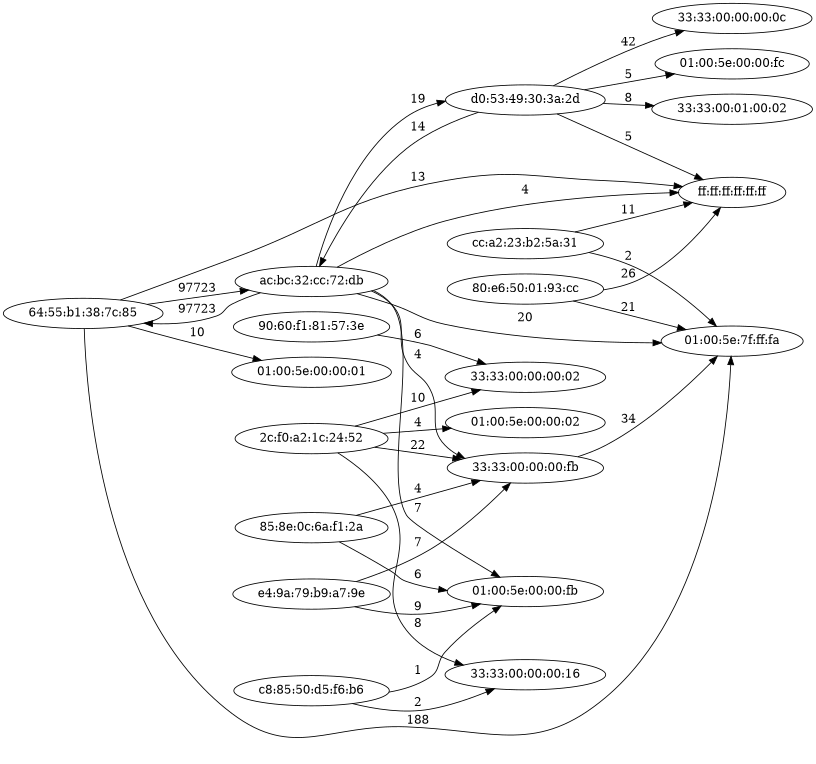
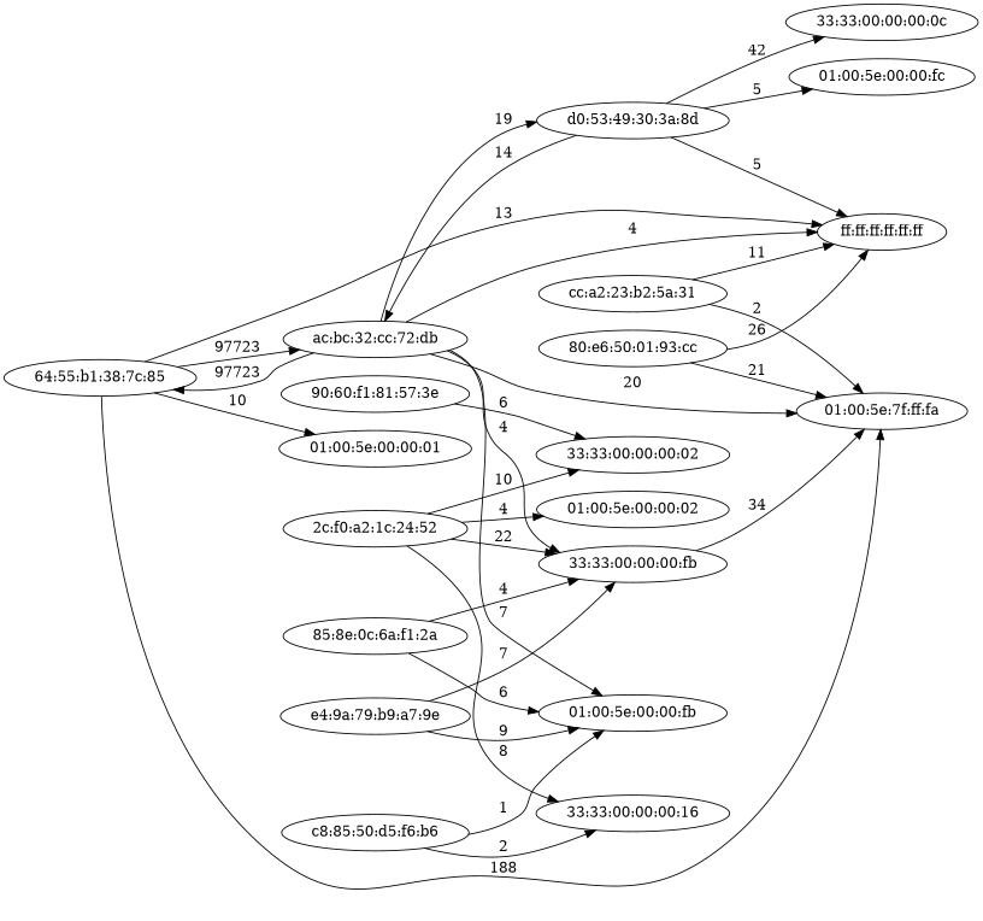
  digraph {
    rankdir=LR
    "64:55:b1:38:7c:85"
    "ff:ff:ff:ff:ff:ff"
    "ac:bc:32:cc:72:db"
    "01:00:5e:7f:ff:fa"
    "01:00:5e:00:00:01"
    "33:33:00:00:00:fb"
    "01:00:5e:00:00:fb"
-   "d0:53:49:30:3a:8d" [label="d0:53:49:30:3a:2d"]
+   "d0:53:49:30:3a:8d"
    "2c:f0:a2:1c:24:52"
    "33:33:00:00:00:02"
    "01:00:5e:00:00:02"
    "33:33:00:00:00:16"
    "01:00:5e:00:00:fc"
-   "33:33:00:01:00:02"
    "33:33:00:00:00:0c"
    "80:e6:50:01:93:cc"
    "e4:9a:79:b9:a7:9e"
    "cc:a2:23:b2:5a:31"
    "c8:85:50:d5:f6:b6"
    n20 [label="85:8e:0c:6a:f1:2a"]
    "90:60:f1:81:57:3e"
    "64:55:b1:38:7c:85" -> "ff:ff:ff:ff:ff:ff" [label=13]
    "64:55:b1:38:7c:85" -> "ac:bc:32:cc:72:db" [label=97723]
    "64:55:b1:38:7c:85" -> "01:00:5e:7f:ff:fa" [label=188]
    "64:55:b1:38:7c:85" -> "01:00:5e:00:00:01" [label=10]
    "ac:bc:32:cc:72:db" -> "64:55:b1:38:7c:85" [label=97723]
    "ac:bc:32:cc:72:db" -> "ff:ff:ff:ff:ff:ff" [label=4]
    "ac:bc:32:cc:72:db" -> "01:00:5e:7f:ff:fa" [label=20]
    "ac:bc:32:cc:72:db" -> "33:33:00:00:00:fb" [label=4]
    "ac:bc:32:cc:72:db" -> "01:00:5e:00:00:fb" [label=7]
    "ac:bc:32:cc:72:db" -> "d0:53:49:30:3a:8d" [label=19]
    "33:33:00:00:00:fb" -> "01:00:5e:7f:ff:fa" [label=34]
    "d0:53:49:30:3a:8d" -> "ff:ff:ff:ff:ff:ff" [label=5]
    "d0:53:49:30:3a:8d" -> "ac:bc:32:cc:72:db" [label=14]
    "d0:53:49:30:3a:8d" -> "01:00:5e:00:00:fc" [label=5]
-   "d0:53:49:30:3a:8d" -> "33:33:00:01:00:02" [label=8]
    "d0:53:49:30:3a:8d" -> "33:33:00:00:00:0c" [label=42]
    "2c:f0:a2:1c:24:52" -> "33:33:00:00:00:fb" [label=22]
    "2c:f0:a2:1c:24:52" -> "33:33:00:00:00:02" [label=10]
    "2c:f0:a2:1c:24:52" -> "01:00:5e:00:00:02" [label=4]
    "2c:f0:a2:1c:24:52" -> "33:33:00:00:00:16" [label=8]
    "80:e6:50:01:93:cc" -> "ff:ff:ff:ff:ff:ff" [label=26]
    "80:e6:50:01:93:cc" -> "01:00:5e:7f:ff:fa" [label=21]
    "e4:9a:79:b9:a7:9e" -> "33:33:00:00:00:fb" [label=7]
    "e4:9a:79:b9:a7:9e" -> "01:00:5e:00:00:fb" [label=9]
    "cc:a2:23:b2:5a:31" -> "ff:ff:ff:ff:ff:ff" [label=11]
    "cc:a2:23:b2:5a:31" -> "01:00:5e:7f:ff:fa" [label=2]
    "c8:85:50:d5:f6:b6" -> "01:00:5e:00:00:fb" [label=1]
    "c8:85:50:d5:f6:b6" -> "33:33:00:00:00:16" [label=2]
    n20 -> "33:33:00:00:00:fb" [label=4]
    n20 -> "01:00:5e:00:00:fb" [label=6]
    "90:60:f1:81:57:3e" -> "33:33:00:00:00:02" [label=6]
  }
